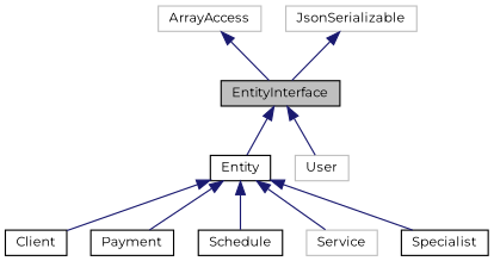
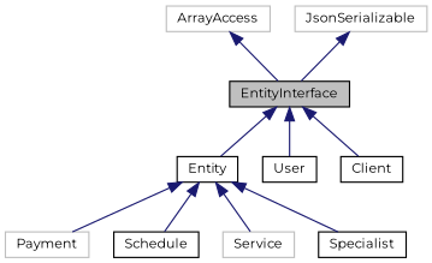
  digraph {
    fontname=Montserrat
    node [color=black fillcolor=white fontname=Montserrat fontsize=10 shape=record style=filled]
    edge [color=midnightblue dir=back fontname=Montserrat fontsize=10 labelfontname=Helvetica labelfontsize=10 style=solid]
    n1 [fillcolor=grey75 fontcolor=black height=0.2 label=EntityInterface width=0.4]
    n2 [height=0.2 label=Entity width=0.4]
-   n3 [color=grey75 height=0.2 label=User width=0.4]
+   n3 [height=0.2 label=User width=0.4]
    n4 [height=0.2 label=Client width=0.4]
-   n5 [height=0.2 label=Payment width=0.4]
+   n5 [color=grey75 height=0.2 label=Payment width=0.4]
    n6 [height=0.2 label=Schedule width=0.4]
    n7 [color=grey75 height=0.2 label=Service width=0.4]
    n8 [height=0.2 label=Specialist width=0.4]
    n9 [color=grey75 height=0.2 label=ArrayAccess width=0.4]
    n10 [color=grey75 height=0.2 label=JsonSerializable width=0.4]
    n1 -> n2
    n1 -> n3
-   n2 -> n4
+   n1 -> n4
    n2 -> n5
    n2 -> n6
    n2 -> n7
    n2 -> n8
    n9 -> n1
    n10 -> n1
  }
